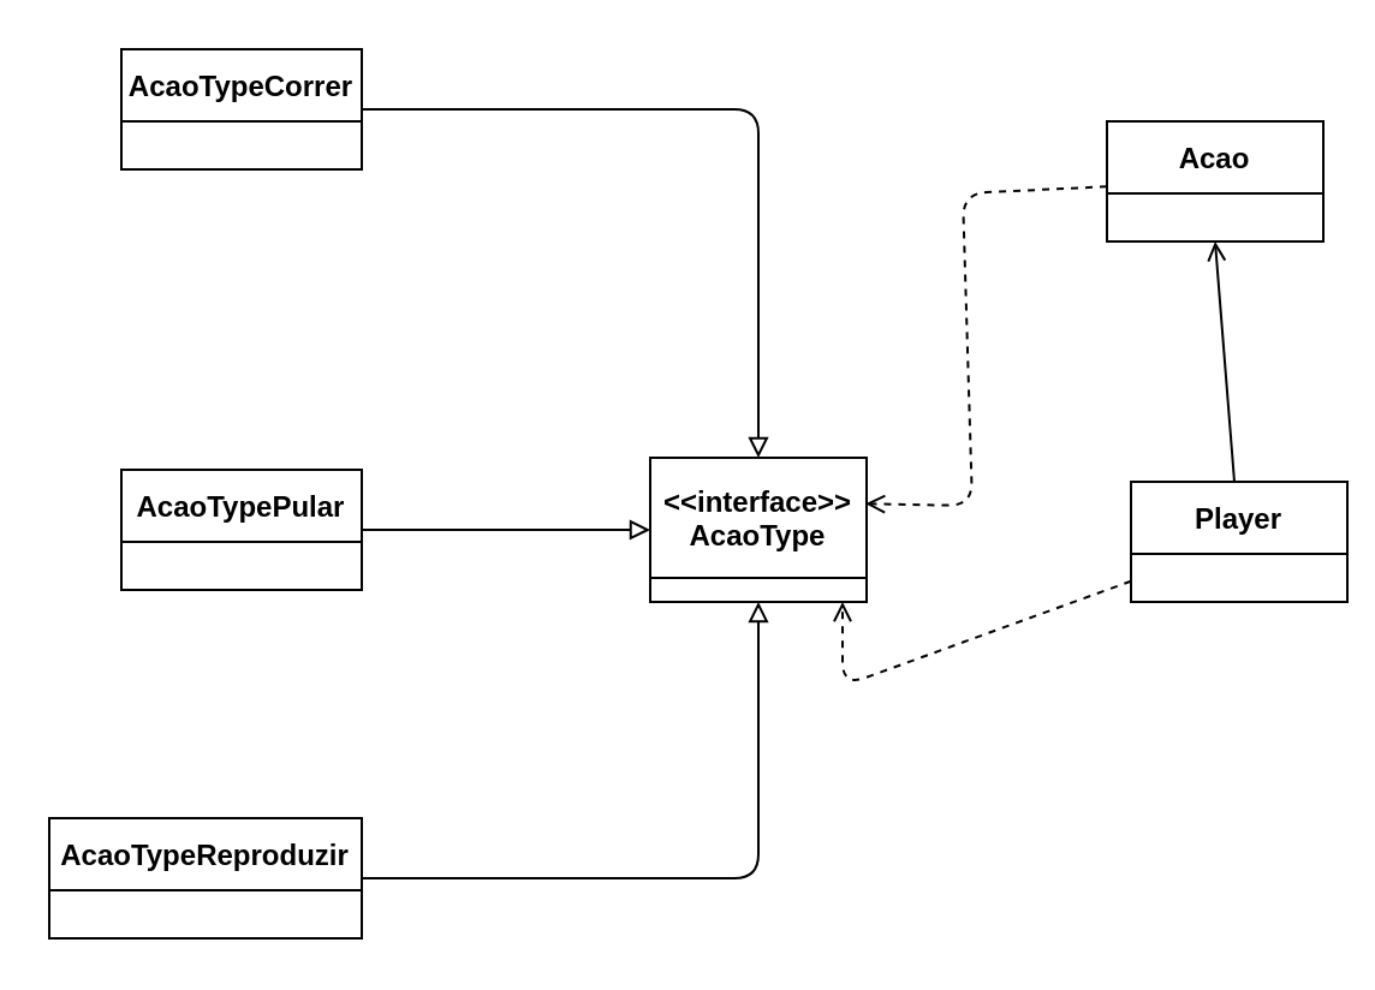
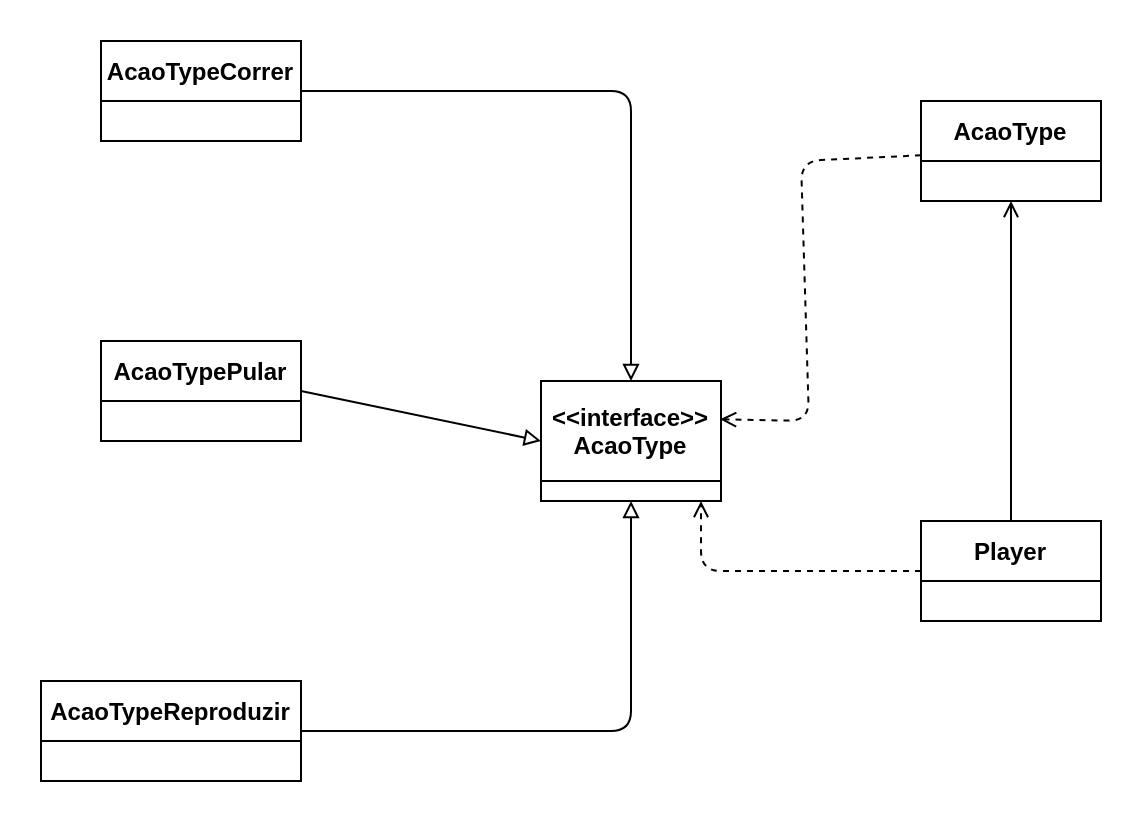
  <mxCell id="0" />
  <mxCell id="1" parent="0" />
  <mxCell id="2" value="&lt;&lt;interface&gt;&gt;&#10;AcaoType" style="swimlane;startSize=50;" vertex="1" parent="1"><mxGeometry x="270" y="190" width="90" height="60" as="geometry" /></mxCell>
  <mxCell id="3" style="edgeStyle=none;html=1;entryX=0.5;entryY=1;entryDx=0;entryDy=0;dashed=0;endArrow=open;endFill=0;" edge="1" parent="1" source="5" target="7"><mxGeometry relative="1" as="geometry" /></mxCell>
  <mxCell id="4" style="edgeStyle=none;html=1;dashed=1;endArrow=open;endFill=0;" edge="1" parent="1" source="5"><mxGeometry relative="1" as="geometry"><mxPoint x="350" y="250" as="targetPoint" /><Array as="points"><mxPoint x="350" y="285" /></Array></mxGeometry></mxCell>
- <mxCell id="5" value="Player" style="swimlane;startSize=30;" vertex="1" parent="1"><mxGeometry x="470" y="200" width="90" height="50" as="geometry" /></mxCell>
+ <mxCell id="5" value="Player" style="swimlane;startSize=30;" vertex="1" parent="1"><mxGeometry x="460" y="260" width="90" height="50" as="geometry" /></mxCell>
  <mxCell id="6" style="edgeStyle=none;html=1;dashed=1;endArrow=open;endFill=0;entryX=0.995;entryY=0.319;entryDx=0;entryDy=0;entryPerimeter=0;" edge="1" parent="1" source="7" target="2"><mxGeometry relative="1" as="geometry"><mxPoint x="400" y="350" as="targetPoint" /><Array as="points"><mxPoint x="400" y="80" /><mxPoint x="404" y="210" /></Array></mxGeometry></mxCell>
- <mxCell id="7" value="Acao" style="swimlane;startSize=30;" vertex="1" parent="1"><mxGeometry x="460" y="50" width="90" height="50" as="geometry" /></mxCell>
+ <mxCell id="7" value="AcaoType" style="swimlane;startSize=30;" vertex="1" parent="1"><mxGeometry x="460" y="50" width="90" height="50" as="geometry" /></mxCell>
  <mxCell id="8" style="edgeStyle=none;html=1;endArrow=block;endFill=0;entryX=0.5;entryY=0;entryDx=0;entryDy=0;" edge="1" parent="1" source="9" target="2"><mxGeometry relative="1" as="geometry"><mxPoint x="470" y="40" as="targetPoint" /><Array as="points"><mxPoint x="315" y="45" /></Array></mxGeometry></mxCell>
  <mxCell id="9" value="AcaoTypeCorrer" style="swimlane;startSize=30;" vertex="1" parent="1"><mxGeometry x="50" y="20" width="100" height="50" as="geometry" /></mxCell>
  <mxCell id="10" style="edgeStyle=none;html=1;entryX=0;entryY=0.5;entryDx=0;entryDy=0;endArrow=block;endFill=0;exitX=1;exitY=0.5;exitDx=0;exitDy=0;" edge="1" parent="1" source="11" target="2"><mxGeometry relative="1" as="geometry"><mxPoint x="151" y="218" as="sourcePoint" /></mxGeometry></mxCell>
- <mxCell id="11" value="AcaoTypePular" style="swimlane;startSize=30;" vertex="1" parent="1"><mxGeometry x="50" y="195" width="100" height="50" as="geometry" /></mxCell>
+ <mxCell id="11" value="AcaoTypePular" style="swimlane;startSize=30;" vertex="1" parent="1"><mxGeometry x="50" y="170" width="100" height="50" as="geometry" /></mxCell>
  <mxCell id="12" style="edgeStyle=none;html=1;endArrow=block;endFill=0;entryX=0.5;entryY=1;entryDx=0;entryDy=0;" edge="1" parent="1" source="13" target="2"><mxGeometry relative="1" as="geometry"><mxPoint x="470" y="365" as="targetPoint" /><Array as="points"><mxPoint x="315" y="365" /></Array></mxGeometry></mxCell>
  <mxCell id="13" value="AcaoTypeReproduzir" style="swimlane;startSize=30;" vertex="1" parent="1"><mxGeometry x="20" y="340" width="130" height="50" as="geometry" /></mxCell>
